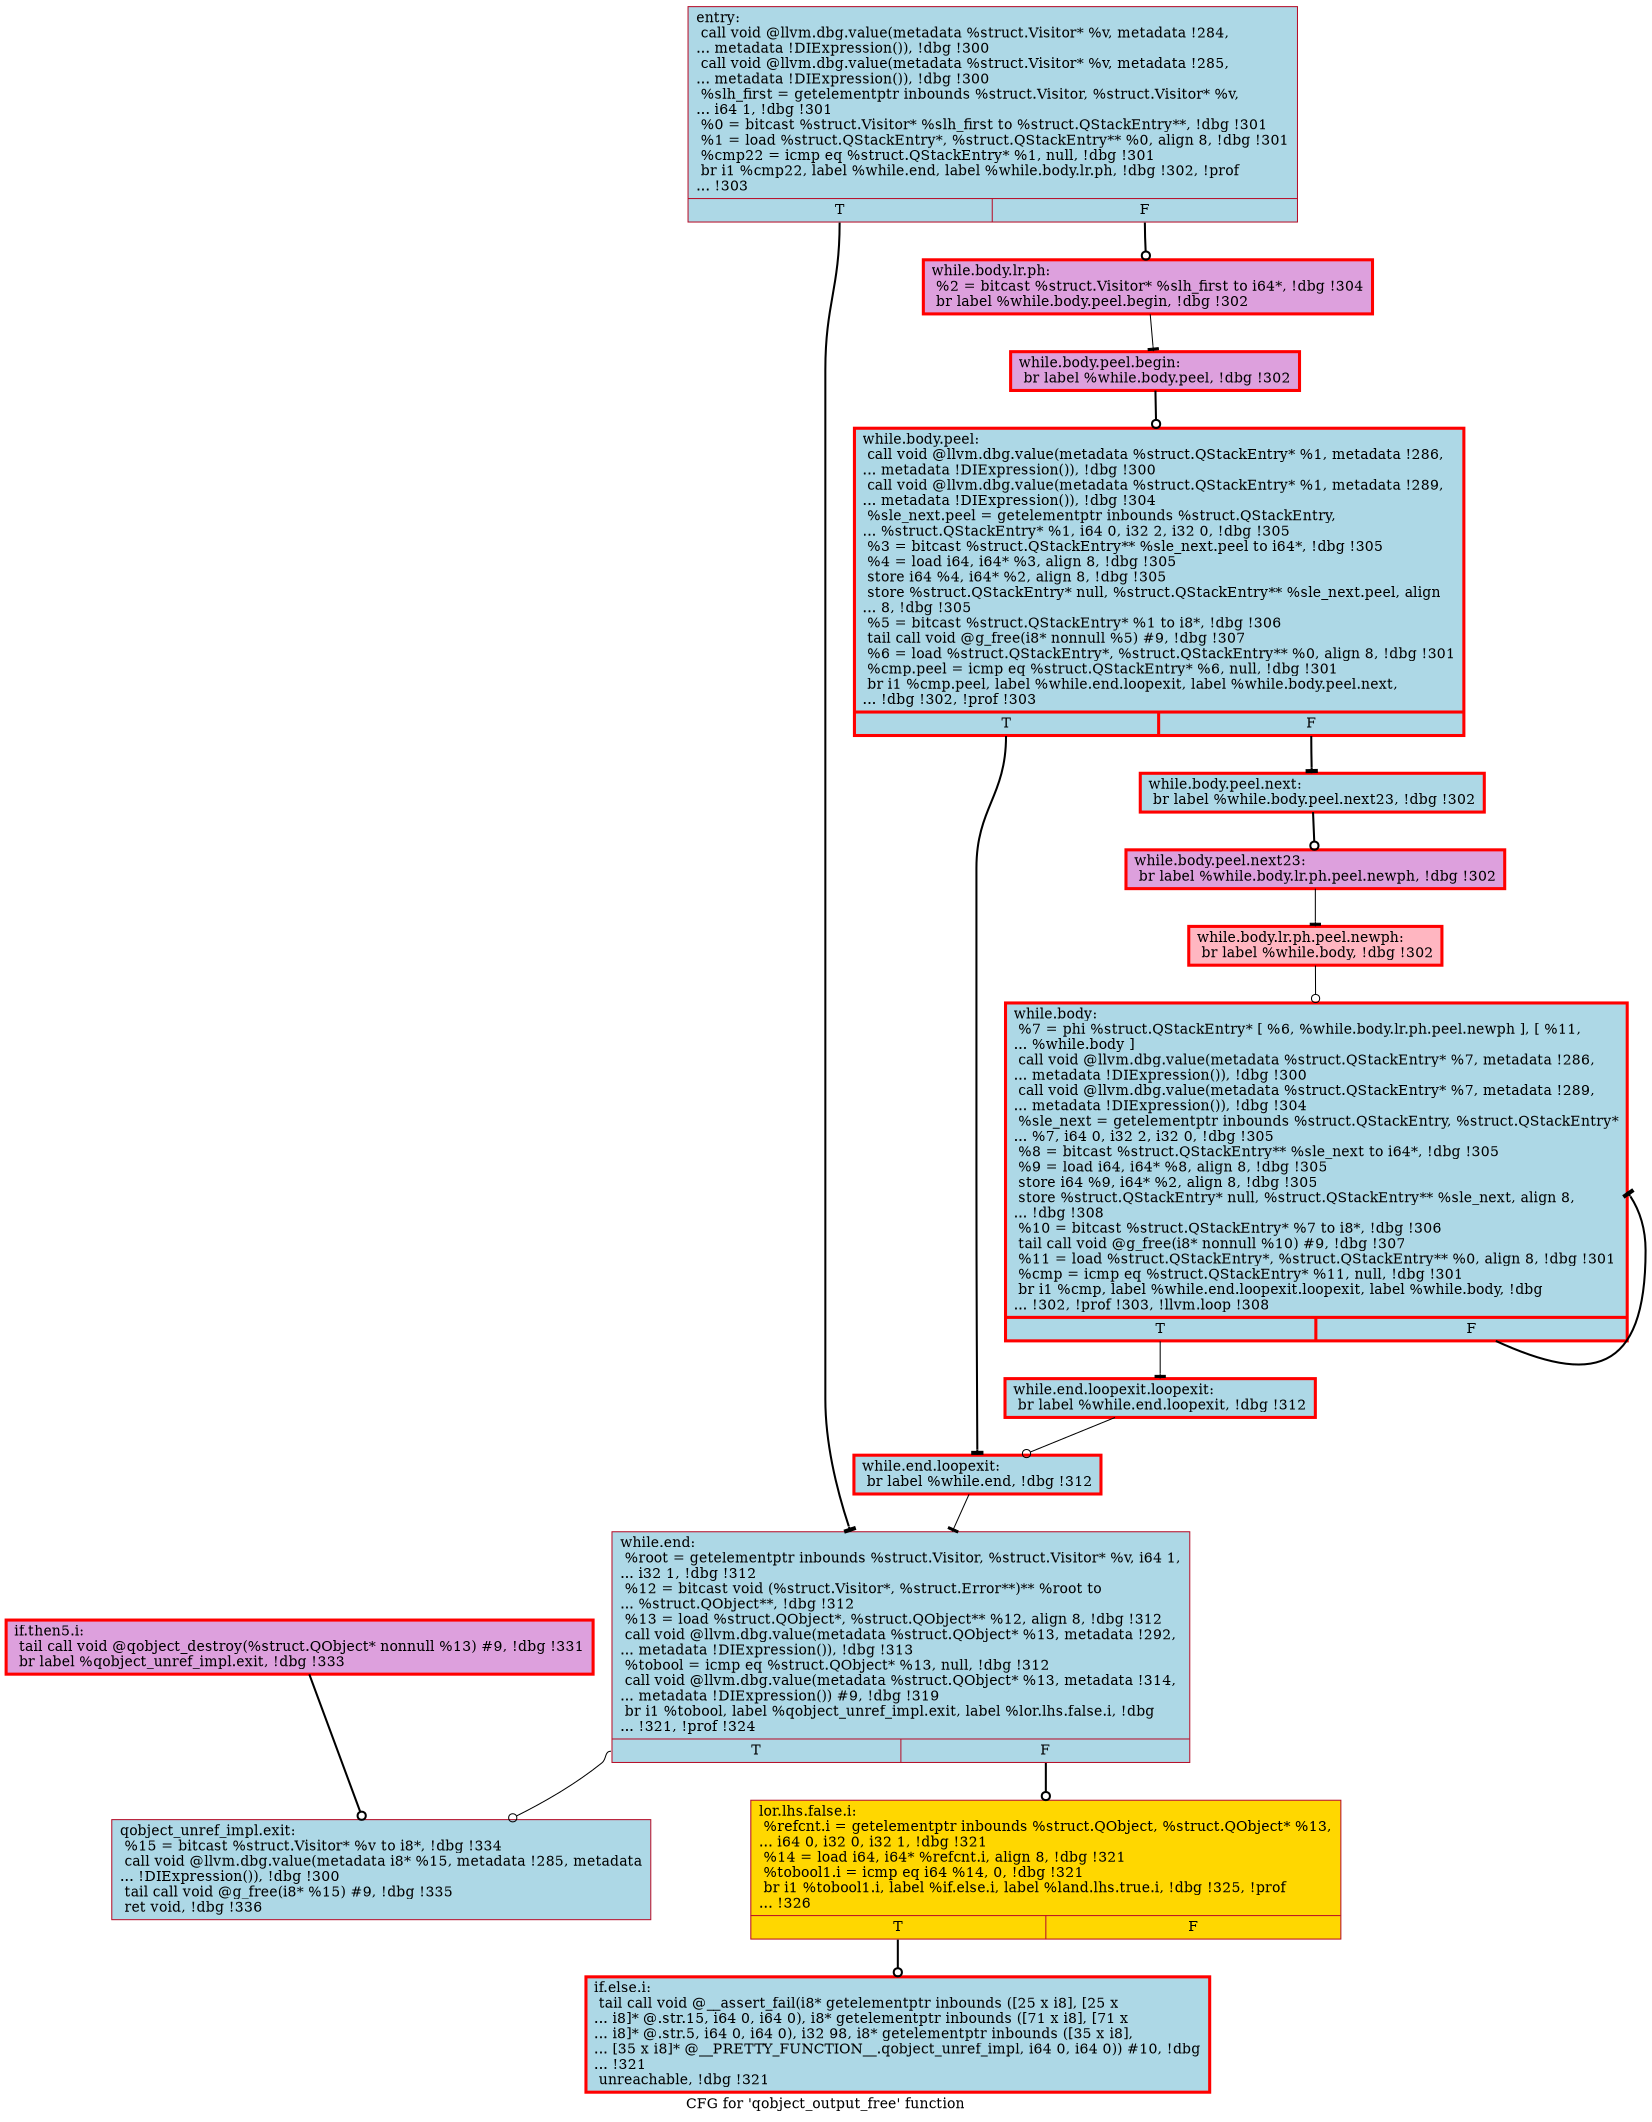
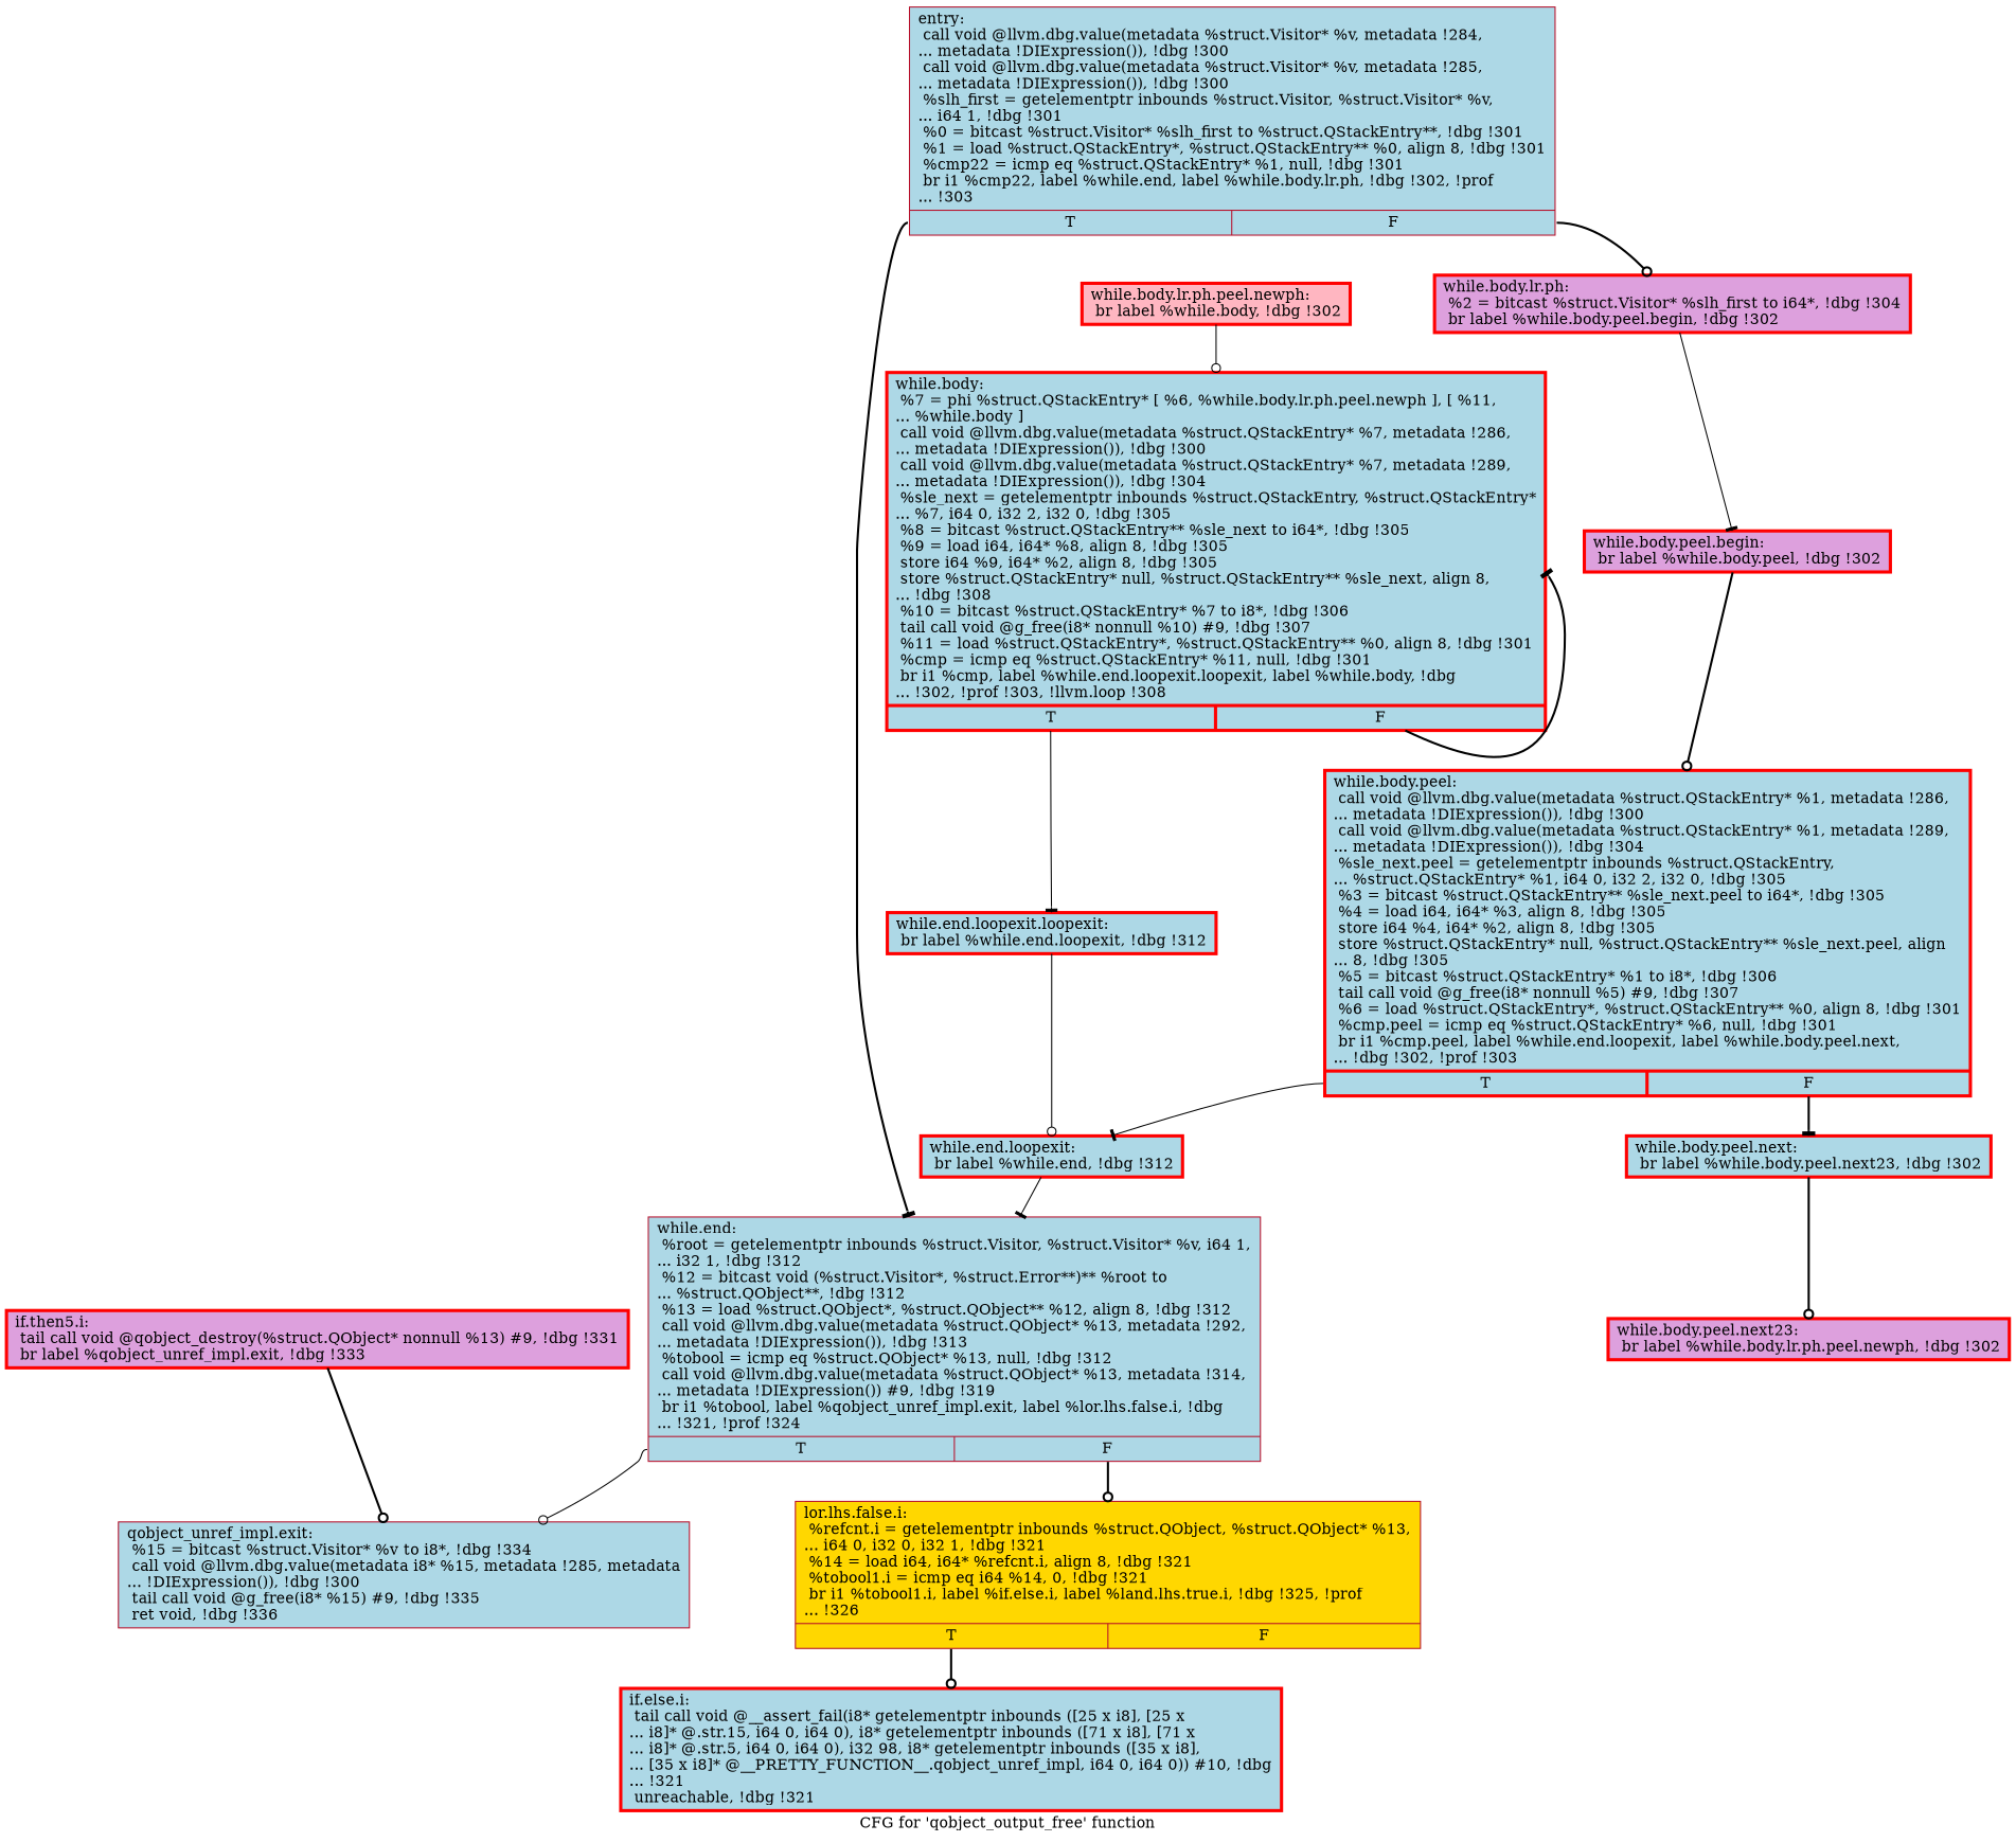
  digraph {
    label="CFG for 'qobject_output_free' function"
    node [color=red fillcolor=lightblue shape=record style=filled penwidth=3.0]
    edge [arrowhead=odot style=bold]
    n1 [color="#b70d28ff" label="{entry:\l  call void @llvm.dbg.value(metadata %struct.Visitor* %v, metadata !284,\l... metadata !DIExpression()), !dbg !300\l  call void @llvm.dbg.value(metadata %struct.Visitor* %v, metadata !285,\l... metadata !DIExpression()), !dbg !300\l  %slh_first = getelementptr inbounds %struct.Visitor, %struct.Visitor* %v,\l... i64 1, !dbg !301\l  %0 = bitcast %struct.Visitor* %slh_first to %struct.QStackEntry**, !dbg !301\l  %1 = load %struct.QStackEntry*, %struct.QStackEntry** %0, align 8, !dbg !301\l  %cmp22 = icmp eq %struct.QStackEntry* %1, null, !dbg !301\l  br i1 %cmp22, label %while.end, label %while.body.lr.ph, !dbg !302, !prof\l... !303\l|{<s0>T|<s1>F}}" penwidth=""]
    n2 [color="#b70d28ff" label="{while.end:                                        \l  %root = getelementptr inbounds %struct.Visitor, %struct.Visitor* %v, i64 1,\l... i32 1, !dbg !312\l  %12 = bitcast void (%struct.Visitor*, %struct.Error**)** %root to\l... %struct.QObject**, !dbg !312\l  %13 = load %struct.QObject*, %struct.QObject** %12, align 8, !dbg !312\l  call void @llvm.dbg.value(metadata %struct.QObject* %13, metadata !292,\l... metadata !DIExpression()), !dbg !313\l  %tobool = icmp eq %struct.QObject* %13, null, !dbg !312\l  call void @llvm.dbg.value(metadata %struct.QObject* %13, metadata !314,\l... metadata !DIExpression()) #9, !dbg !319\l  br i1 %tobool, label %qobject_unref_impl.exit, label %lor.lhs.false.i, !dbg\l... !321, !prof !324\l|{<s0>T|<s1>F}}" penwidth=""]
    n3 [fillcolor=plum label="{while.body.lr.ph:                                 \l  %2 = bitcast %struct.Visitor* %slh_first to i64*, !dbg !304\l  br label %while.body.peel.begin, !dbg !302\l}"]
    n4 [color="#b70d28ff" label="{qobject_unref_impl.exit:                          \l  %15 = bitcast %struct.Visitor* %v to i8*, !dbg !334\l  call void @llvm.dbg.value(metadata i8* %15, metadata !285, metadata\l... !DIExpression()), !dbg !300\l  tail call void @g_free(i8* %15) #9, !dbg !335\l  ret void, !dbg !336\l}" penwidth=""]
    n5 [color="#b70d28ff" fillcolor=gold label="{lor.lhs.false.i:                                  \l  %refcnt.i = getelementptr inbounds %struct.QObject, %struct.QObject* %13,\l... i64 0, i32 0, i32 1, !dbg !321\l  %14 = load i64, i64* %refcnt.i, align 8, !dbg !321\l  %tobool1.i = icmp eq i64 %14, 0, !dbg !321\l  br i1 %tobool1.i, label %if.else.i, label %land.lhs.true.i, !dbg !325, !prof\l... !326\l|{<s0>T|<s1>F}}" penwidth=""]
    n6 [fillcolor=plum label="{while.body.peel.begin:                            \l  br label %while.body.peel, !dbg !302\l}"]
    n7 [label="{if.else.i:                                        \l  tail call void @__assert_fail(i8* getelementptr inbounds ([25 x i8], [25 x\l... i8]* @.str.15, i64 0, i64 0), i8* getelementptr inbounds ([71 x i8], [71 x\l... i8]* @.str.5, i64 0, i64 0), i32 98, i8* getelementptr inbounds ([35 x i8],\l... [35 x i8]* @__PRETTY_FUNCTION__.qobject_unref_impl, i64 0, i64 0)) #10, !dbg\l... !321\l  unreachable, !dbg !321\l}"]
    n8 [label="{while.body.peel:                                  \l  call void @llvm.dbg.value(metadata %struct.QStackEntry* %1, metadata !286,\l... metadata !DIExpression()), !dbg !300\l  call void @llvm.dbg.value(metadata %struct.QStackEntry* %1, metadata !289,\l... metadata !DIExpression()), !dbg !304\l  %sle_next.peel = getelementptr inbounds %struct.QStackEntry,\l... %struct.QStackEntry* %1, i64 0, i32 2, i32 0, !dbg !305\l  %3 = bitcast %struct.QStackEntry** %sle_next.peel to i64*, !dbg !305\l  %4 = load i64, i64* %3, align 8, !dbg !305\l  store i64 %4, i64* %2, align 8, !dbg !305\l  store %struct.QStackEntry* null, %struct.QStackEntry** %sle_next.peel, align\l... 8, !dbg !305\l  %5 = bitcast %struct.QStackEntry* %1 to i8*, !dbg !306\l  tail call void @g_free(i8* nonnull %5) #9, !dbg !307\l  %6 = load %struct.QStackEntry*, %struct.QStackEntry** %0, align 8, !dbg !301\l  %cmp.peel = icmp eq %struct.QStackEntry* %6, null, !dbg !301\l  br i1 %cmp.peel, label %while.end.loopexit, label %while.body.peel.next,\l... !dbg !302, !prof !303\l|{<s0>T|<s1>F}}"]
    n9 [label="{while.end.loopexit:                               \l  br label %while.end, !dbg !312\l}"]
    n10 [label="{while.body.peel.next:                             \l  br label %while.body.peel.next23, !dbg !302\l}"]
    n11 [fillcolor=plum label="{while.body.peel.next23:                           \l  br label %while.body.lr.ph.peel.newph, !dbg !302\l}"]
    n12 [fillcolor=lightpink label="{while.body.lr.ph.peel.newph:                      \l  br label %while.body, !dbg !302\l}"]
    n13 [label="{while.body:                                       \l  %7 = phi %struct.QStackEntry* [ %6, %while.body.lr.ph.peel.newph ], [ %11,\l... %while.body ]\l  call void @llvm.dbg.value(metadata %struct.QStackEntry* %7, metadata !286,\l... metadata !DIExpression()), !dbg !300\l  call void @llvm.dbg.value(metadata %struct.QStackEntry* %7, metadata !289,\l... metadata !DIExpression()), !dbg !304\l  %sle_next = getelementptr inbounds %struct.QStackEntry, %struct.QStackEntry*\l... %7, i64 0, i32 2, i32 0, !dbg !305\l  %8 = bitcast %struct.QStackEntry** %sle_next to i64*, !dbg !305\l  %9 = load i64, i64* %8, align 8, !dbg !305\l  store i64 %9, i64* %2, align 8, !dbg !305\l  store %struct.QStackEntry* null, %struct.QStackEntry** %sle_next, align 8,\l... !dbg !308\l  %10 = bitcast %struct.QStackEntry* %7 to i8*, !dbg !306\l  tail call void @g_free(i8* nonnull %10) #9, !dbg !307\l  %11 = load %struct.QStackEntry*, %struct.QStackEntry** %0, align 8, !dbg !301\l  %cmp = icmp eq %struct.QStackEntry* %11, null, !dbg !301\l  br i1 %cmp, label %while.end.loopexit.loopexit, label %while.body, !dbg\l... !302, !prof !303, !llvm.loop !308\l|{<s0>T|<s1>F}}"]
    n14 [label="{while.end.loopexit.loopexit:                      \l  br label %while.end.loopexit, !dbg !312\l}"]
    n15 [fillcolor=plum label="{if.then5.i:                                       \l  tail call void @qobject_destroy(%struct.QObject* nonnull %13) #9, !dbg !331\l  br label %qobject_unref_impl.exit, !dbg !333\l}"]
    n1 -> n2 [arrowhead=tee tailport=s0]
    n1 -> n3 [tailport=s1]
    n2 -> n4 [style=solid tailport=s0]
    n2 -> n5 [tailport=s1]
    n3 -> n6 [arrowhead=tee style=solid]
    n5 -> n7 [tailport=s0]
    n6 -> n8
-   n8 -> n9 [arrowhead=tee tailport=s0]
+   n8 -> n9 [arrowhead=tee style=solid tailport=s0]
    n8 -> n10 [arrowhead=tee tailport=s1]
    n9 -> n2 [arrowhead=tee style=solid]
    n10 -> n11
-   n11 -> n12 [arrowhead=tee style=solid]
    n12 -> n13 [style=solid]
    n13 -> n13 [arrowhead=tee tailport=s1]
    n13 -> n14 [arrowhead=tee style=solid tailport=s0]
    n14 -> n9 [style=solid]
    n15 -> n4
  }
